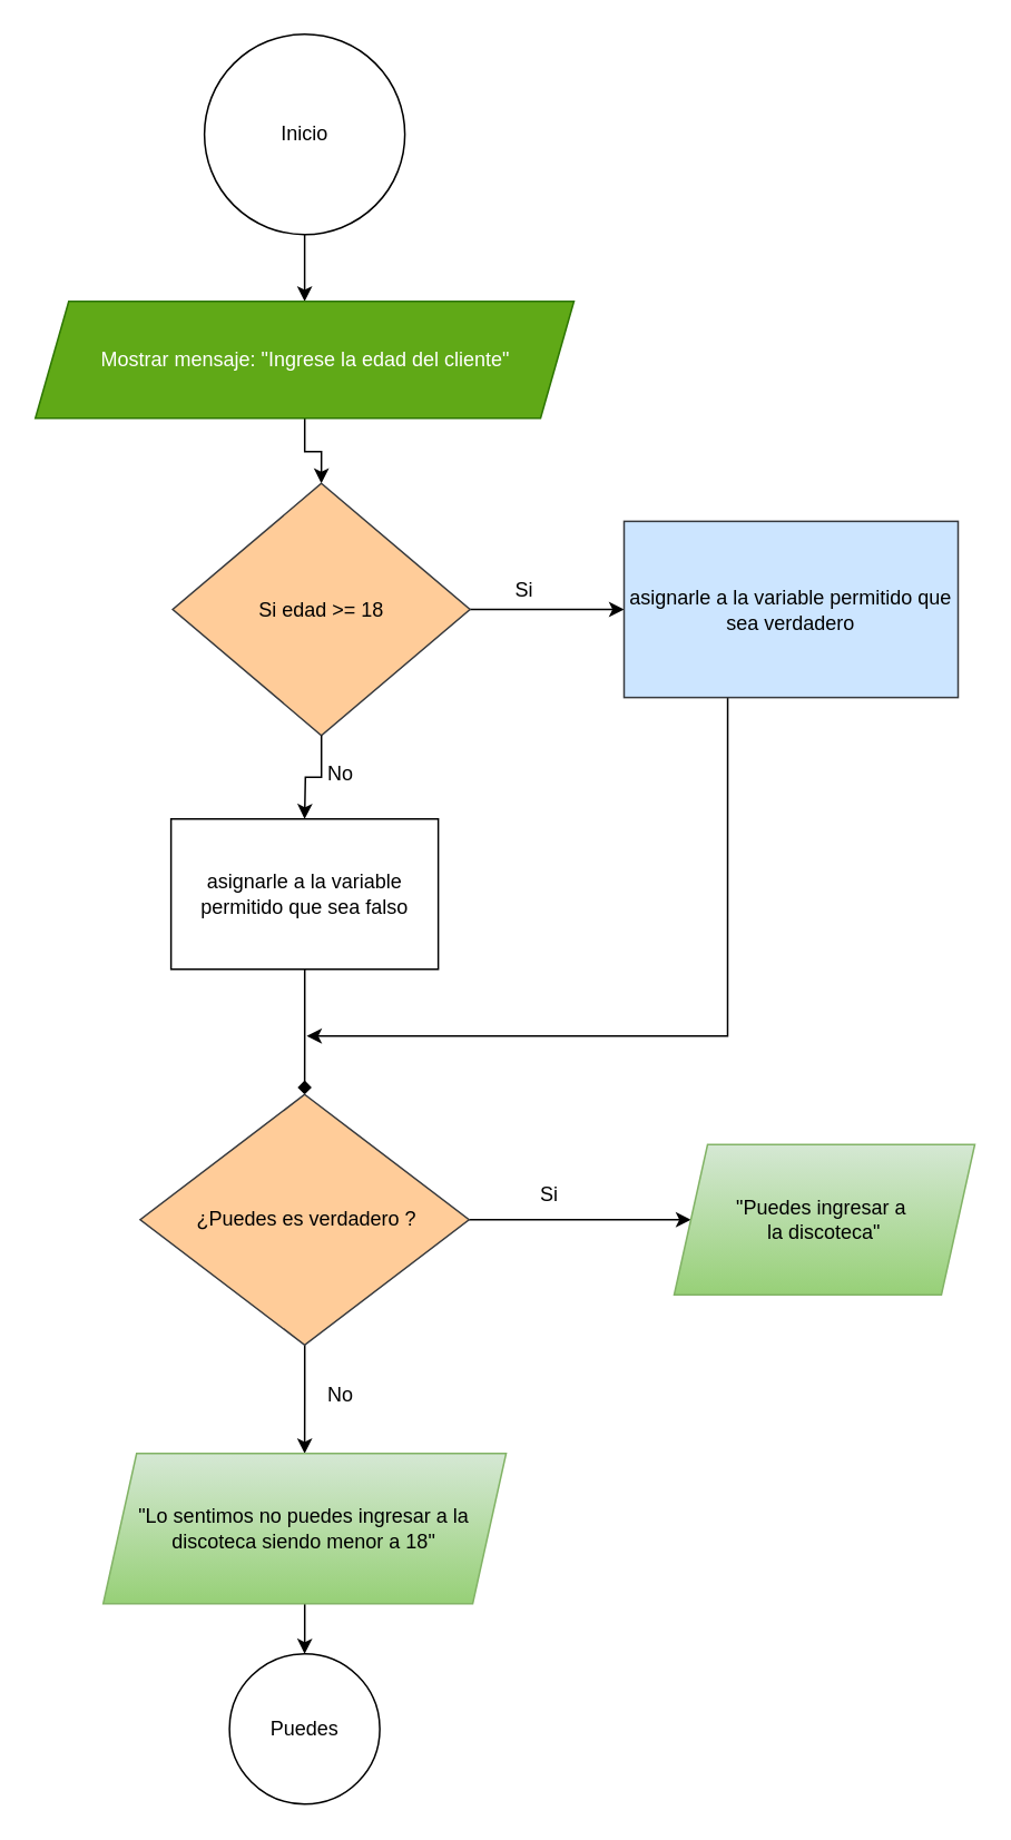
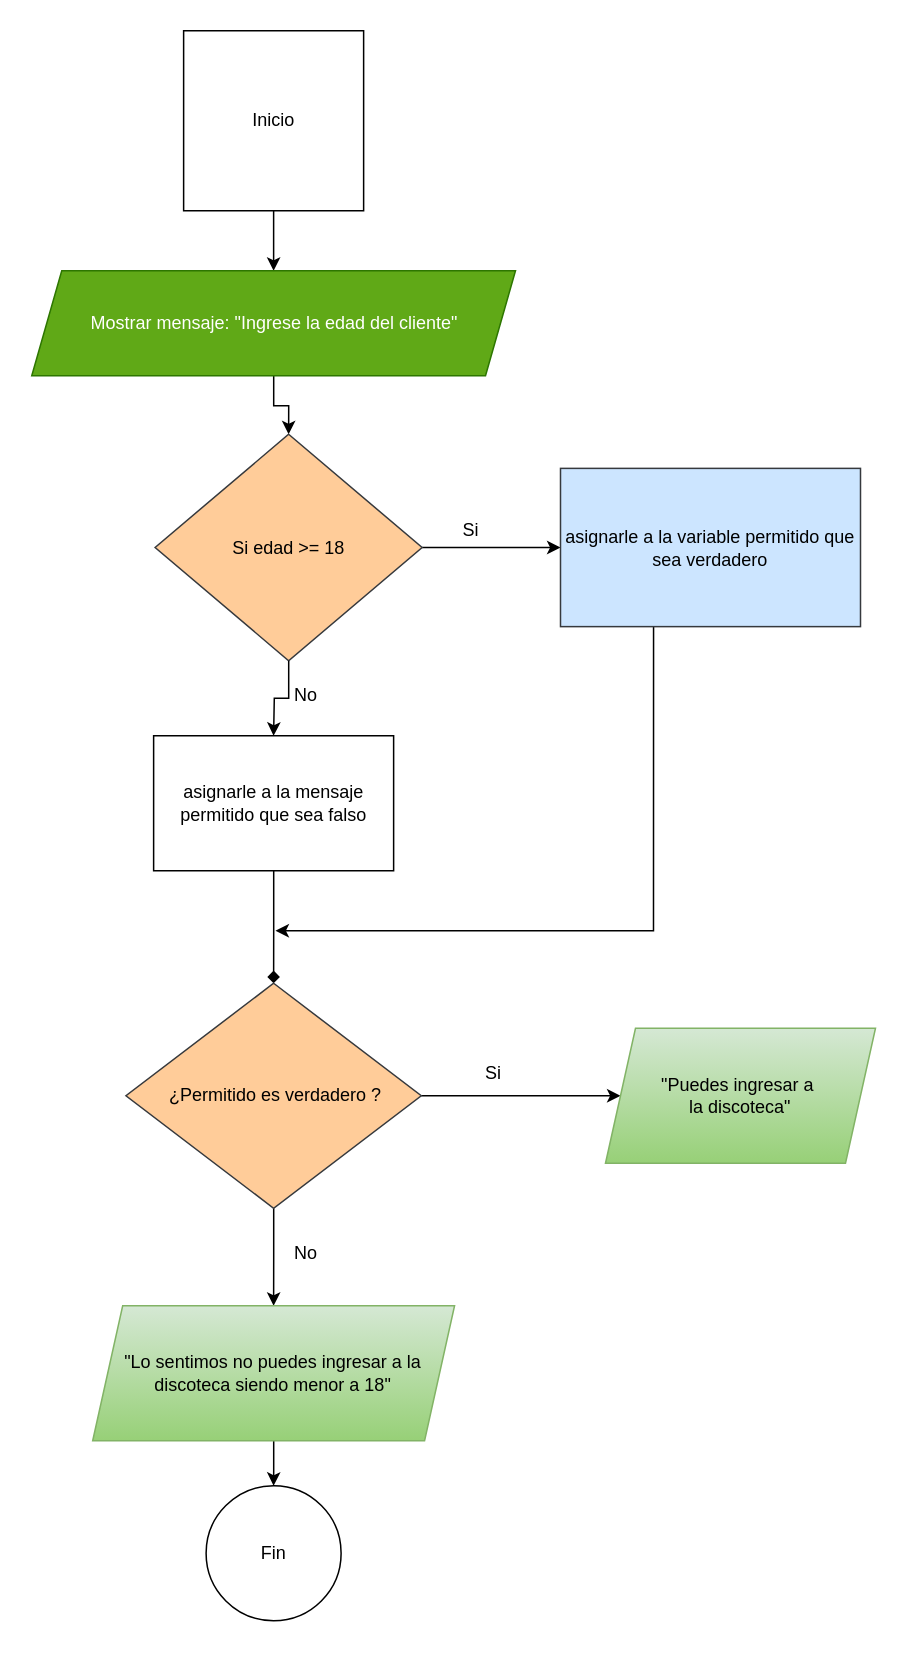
  <mxCell id="0" />
  <mxCell id="1" parent="0" />
  <mxCell id="2" style="edgeStyle=orthogonalEdgeStyle;rounded=0;orthogonalLoop=1;jettySize=auto;html=1;entryX=0.5;entryY=0;entryDx=0;entryDy=0;" edge="1" parent="1" source="3" target="5"><mxGeometry relative="1" as="geometry" /></mxCell>
- <mxCell id="3" value="Inicio" style="ellipse;whiteSpace=wrap;html=1;aspect=fixed;" vertex="1" parent="1"><mxGeometry x="121.75" y="20" width="120" height="120" as="geometry" /></mxCell>
+ <mxCell id="3" value="Inicio" style="whiteSpace=wrap;html=1;aspect=fixed;rounded=0;" vertex="1" parent="1"><mxGeometry x="121.75" y="20" width="120" height="120" as="geometry" /></mxCell>
  <mxCell id="4" style="edgeStyle=orthogonalEdgeStyle;rounded=0;orthogonalLoop=1;jettySize=auto;html=1;entryX=0.5;entryY=0;entryDx=0;entryDy=0;" edge="1" parent="1" source="5" target="7"><mxGeometry relative="1" as="geometry" /></mxCell>
  <mxCell id="5" value="Mostrar mensaje: &quot;Ingrese la edad del cliente&quot;" style="shape=parallelogram;perimeter=parallelogramPerimeter;whiteSpace=wrap;html=1;fixedSize=1;fillColor=#60a917;fontColor=#ffffff;strokeColor=#2D7600;" vertex="1" parent="1"><mxGeometry x="20.5" y="180" width="322.5" height="70" as="geometry" /></mxCell>
  <mxCell id="6" style="edgeStyle=orthogonalEdgeStyle;rounded=0;orthogonalLoop=1;jettySize=auto;html=1;" edge="1" parent="1" source="7"><mxGeometry relative="1" as="geometry"><mxPoint x="373" y="364.5" as="targetPoint" /></mxGeometry></mxCell>
  <mxCell id="7" value="Si edad &gt;= 18" style="rhombus;whiteSpace=wrap;html=1;fillColor=#ffcc99;strokeColor=#36393d;" vertex="1" parent="1"><mxGeometry x="102.75" y="289" width="178" height="151" as="geometry" /></mxCell>
  <mxCell id="8" value="Si" style="text;html=1;align=center;verticalAlign=middle;resizable=0;points=[];autosize=1;strokeColor=none;fillColor=none;" vertex="1" parent="1"><mxGeometry x="298" y="338" width="30" height="30" as="geometry" /></mxCell>
  <mxCell id="9" style="edgeStyle=orthogonalEdgeStyle;rounded=0;orthogonalLoop=1;jettySize=auto;html=1;entryX=0.457;entryY=0;entryDx=0;entryDy=0;entryPerimeter=0;" edge="1" parent="1" source="7"><mxGeometry relative="1" as="geometry"><mxPoint x="181.731" y="490" as="targetPoint" /></mxGeometry></mxCell>
  <mxCell id="10" value="No" style="text;html=1;align=center;verticalAlign=middle;resizable=0;points=[];autosize=1;strokeColor=none;fillColor=none;" vertex="1" parent="1"><mxGeometry x="183" y="448" width="40" height="30" as="geometry" /></mxCell>
  <mxCell id="11" style="edgeStyle=orthogonalEdgeStyle;rounded=0;orthogonalLoop=1;jettySize=auto;html=1;entryX=0.5;entryY=0;entryDx=0;entryDy=0;endArrow=diamond;" edge="1" parent="1" source="12" target="17"><mxGeometry relative="1" as="geometry" /></mxCell>
- <mxCell id="12" value="asignarle a la variable permitido que sea falso" style="rounded=0;whiteSpace=wrap;html=1;" vertex="1" parent="1"><mxGeometry x="101.75" y="490" width="160" height="90" as="geometry" /></mxCell>
+ <mxCell id="12" value="asignarle a la mensaje permitido que sea falso" style="rounded=0;whiteSpace=wrap;html=1;" vertex="1" parent="1"><mxGeometry x="101.75" y="490" width="160" height="90" as="geometry" /></mxCell>
  <mxCell id="13" style="edgeStyle=orthogonalEdgeStyle;rounded=0;orthogonalLoop=1;jettySize=auto;html=1;" edge="1" parent="1"><mxGeometry relative="1" as="geometry"><mxPoint x="435.04" y="417.247" as="sourcePoint" /><mxPoint x="183" y="620" as="targetPoint" /><Array as="points"><mxPoint x="435" y="620" /></Array></mxGeometry></mxCell>
  <mxCell id="14" value="asignarle a la variable permitido que sea verdadero" style="rounded=0;whiteSpace=wrap;html=1;fillColor=#cce5ff;strokeColor=#36393d;" vertex="1" parent="1"><mxGeometry x="373" y="311.75" width="200" height="105.5" as="geometry" /></mxCell>
  <mxCell id="15" style="edgeStyle=orthogonalEdgeStyle;rounded=0;orthogonalLoop=1;jettySize=auto;html=1;entryX=0;entryY=0.5;entryDx=0;entryDy=0;" edge="1" parent="1" source="17"><mxGeometry relative="1" as="geometry"><mxPoint x="413" y="730" as="targetPoint" /></mxGeometry></mxCell>
  <mxCell id="16" style="edgeStyle=orthogonalEdgeStyle;rounded=0;orthogonalLoop=1;jettySize=auto;html=1;entryX=0.5;entryY=0;entryDx=0;entryDy=0;" edge="1" parent="1" source="17"><mxGeometry relative="1" as="geometry"><mxPoint x="181.755" y="870" as="targetPoint" /></mxGeometry></mxCell>
- <mxCell id="17" value="&amp;nbsp;¿Puedes es verdadero&lt;span style=&quot;background-color: transparent; color: light-dark(rgb(0, 0, 0), rgb(255, 255, 255));&quot;&gt;&amp;nbsp;?&lt;/span&gt;" style="rhombus;whiteSpace=wrap;html=1;fillColor=#ffcc99;strokeColor=#36393d;" vertex="1" parent="1"><mxGeometry x="83.31" y="655" width="196.87" height="150" as="geometry" /></mxCell>
+ <mxCell id="17" value="&amp;nbsp;¿Permitido es verdadero&lt;span style=&quot;background-color: transparent; color: light-dark(rgb(0, 0, 0), rgb(255, 255, 255));&quot;&gt;&amp;nbsp;?&lt;/span&gt;" style="rhombus;whiteSpace=wrap;html=1;fillColor=#ffcc99;strokeColor=#36393d;" vertex="1" parent="1"><mxGeometry x="83.31" y="655" width="196.87" height="150" as="geometry" /></mxCell>
  <mxCell id="18" value="Si" style="text;html=1;align=center;verticalAlign=middle;resizable=0;points=[];autosize=1;strokeColor=none;fillColor=none;" vertex="1" parent="1"><mxGeometry x="313" y="700" width="30" height="30" as="geometry" /></mxCell>
  <mxCell id="19" value="No" style="text;html=1;align=center;verticalAlign=middle;resizable=0;points=[];autosize=1;strokeColor=none;fillColor=none;" vertex="1" parent="1"><mxGeometry x="183" y="820" width="40" height="30" as="geometry" /></mxCell>
  <mxCell id="20" value="&quot;Puedes ingresar a&amp;nbsp;&lt;div&gt;la discoteca&quot;&lt;/div&gt;" style="shape=parallelogram;perimeter=parallelogramPerimeter;whiteSpace=wrap;html=1;fixedSize=1;fillColor=#d5e8d4;strokeColor=#82b366;gradientColor=#97d077;" vertex="1" parent="1"><mxGeometry x="403" y="685" width="180" height="90" as="geometry" /></mxCell>
  <mxCell id="21" style="edgeStyle=orthogonalEdgeStyle;rounded=0;orthogonalLoop=1;jettySize=auto;html=1;entryX=0.5;entryY=0;entryDx=0;entryDy=0;" edge="1" parent="1" source="22" target="23"><mxGeometry relative="1" as="geometry" /></mxCell>
  <mxCell id="22" value="&quot;Lo sentimos no puedes ingresar a la discoteca siendo menor a 18&quot;" style="shape=parallelogram;perimeter=parallelogramPerimeter;whiteSpace=wrap;html=1;fixedSize=1;fillColor=#d5e8d4;strokeColor=#82b366;gradientColor=#97d077;" vertex="1" parent="1"><mxGeometry x="61.13" y="870" width="241.25" height="90" as="geometry" /></mxCell>
- <mxCell id="23" value="Puedes" style="ellipse;whiteSpace=wrap;html=1;aspect=fixed;" vertex="1" parent="1"><mxGeometry x="136.74" y="990" width="90" height="90" as="geometry" /></mxCell>
+ <mxCell id="23" value="Fin" style="ellipse;whiteSpace=wrap;html=1;aspect=fixed;" vertex="1" parent="1"><mxGeometry x="136.74" y="990" width="90" height="90" as="geometry" /></mxCell>
